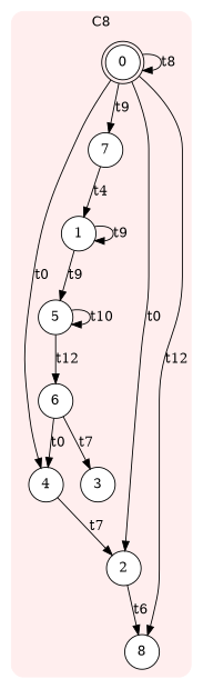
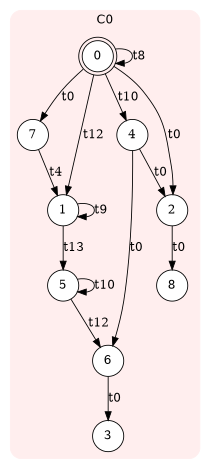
  digraph {
    compound=true
    node [fillcolor=white shape=circle style=filled]
    n1 [label=0 shape=doublecircle]
    n2 [label=1]
    n3 [label=4]
    n4 [label=5]
    n5 [label=7]
    n6 [label=2]
    n7 [label=8]
    n8 [label=3]
    n9 [label=6]
    subgraph cluster_1 {
      color="#FFEEEE"
-     label=C8
+     label=C0
      style="rounded,filled"
      n1
      n2
      n3
      n4
      n5
      n6
      n7
      n8
      n9
    }
    n1 -> n1 [label=t8]
-   n1 -> n7 [label=t12]
-   n1 -> n3 [label=t0]
-   n1 -> n5 [label=t9]
+   n1 -> n2 [label=t12]
+   n1 -> n3 [label=t10]
+   n1 -> n5 [label=t0]
    n1 -> n6 [label=t0]
    n2 -> n2 [label=t9]
-   n2 -> n4 [label=t9]
-   n3 -> n6 [label=t7]
-   n9 -> n3 [label=t0]
+   n2 -> n4 [label=t13]
+   n3 -> n6 [label=t0]
+   n3 -> n9 [label=t0]
    n4 -> n4 [label=t10]
    n4 -> n9 [label=t12]
    n5 -> n2 [label=t4]
-   n6 -> n7 [label=t6]
-   n9 -> n8 [label=t7]
+   n6 -> n7 [label=t0]
+   n9 -> n8 [label=t0]
  }
